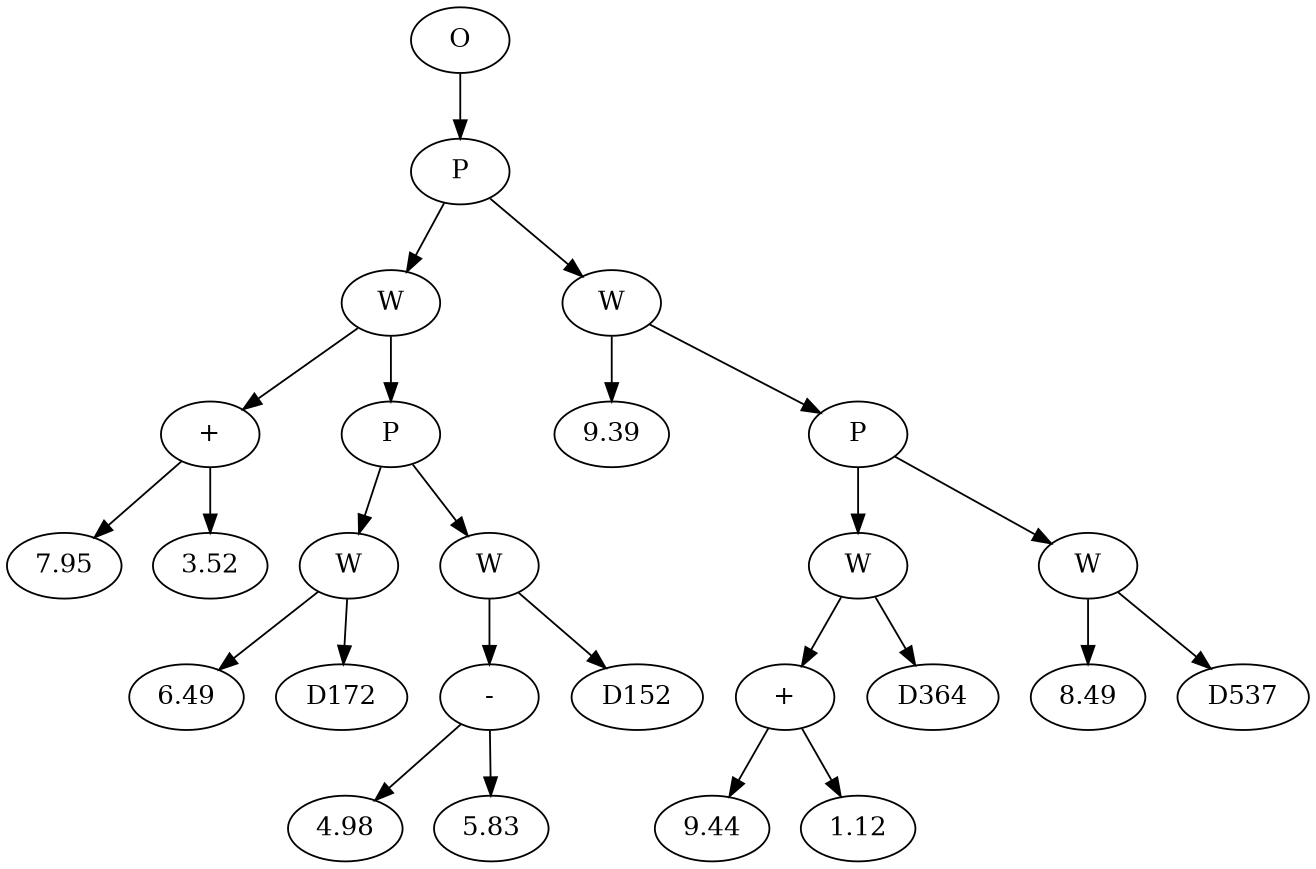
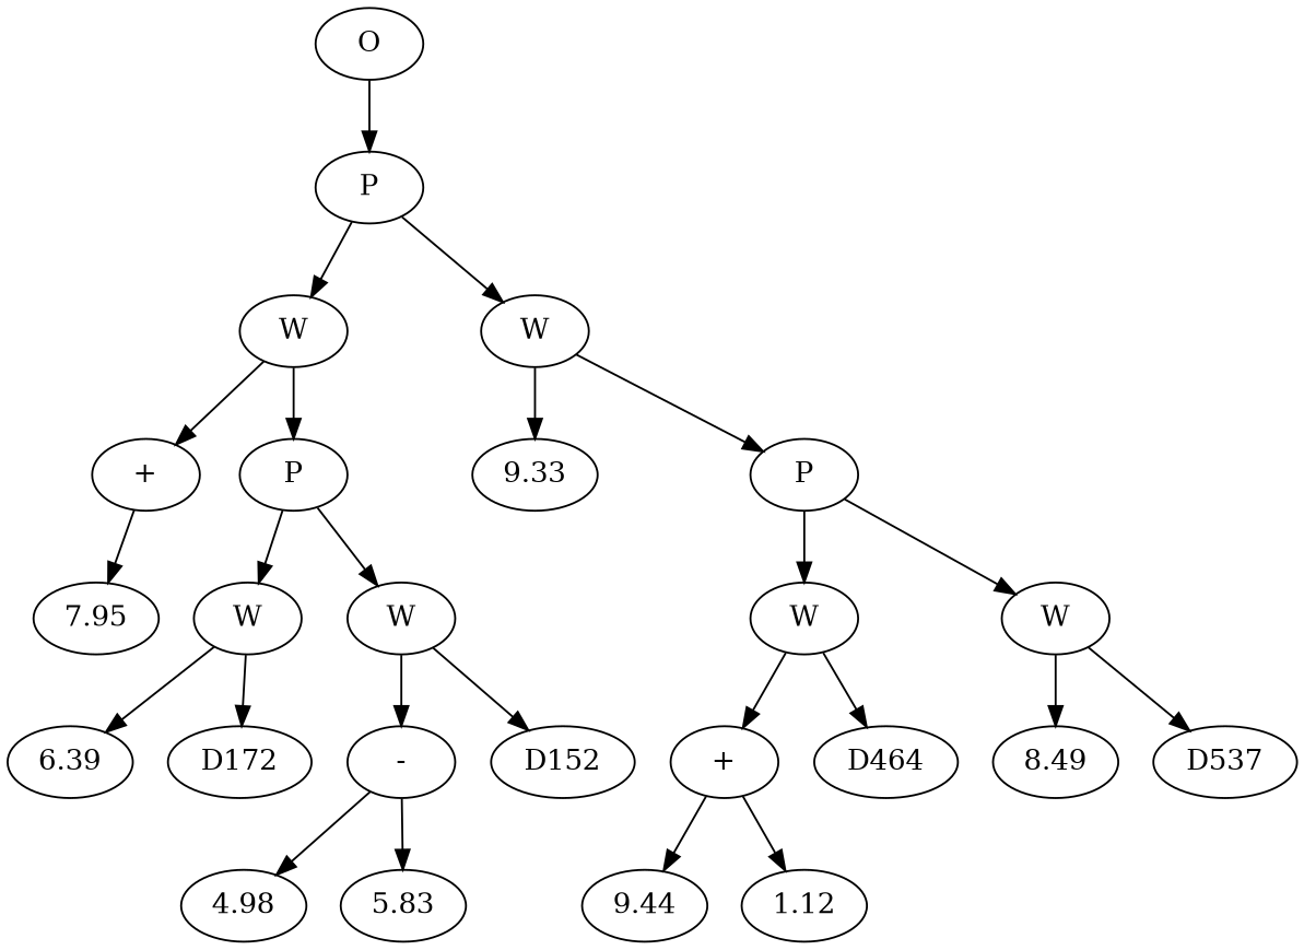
  digraph {
    fontname="DejaVu Serif"
    node [fontname="DejaVu Serif"]
    edge [fontname="DejaVu Serif"]
    n1 [label=O]
    n2 [label=P]
    n3 [label=W]
    n4 [label=W]
    n5 [label="+"]
    n6 [label=P]
-   n7 [label=9.39]
+   n7 [label=9.33]
    n8 [label=P]
    n9 [label=7.95]
-   n10 [label=3.52]
    n11 [label=W]
    n12 [label=W]
-   n13 [label=6.49]
+   n13 [label=6.39]
    n14 [label=D172]
    n15 [label="-"]
    n16 [label=D152]
    n17 [label=4.98]
    n18 [label=5.83]
    n19 [label=W]
    n20 [label=W]
    n21 [label="+"]
-   n22 [label=D364]
+   n22 [label=D464]
    n23 [label=8.49]
    n24 [label=D537]
    n25 [label=9.44]
    n26 [label=1.12]
    n1 -> n2
    n2 -> n3
    n2 -> n4
    n3 -> n5
    n3 -> n6
    n4 -> n7
    n4 -> n8
    n5 -> n9
-   n5 -> n10
    n6 -> n11
    n6 -> n12
    n8 -> n19
    n8 -> n20
    n11 -> n13
    n11 -> n14
    n12 -> n15
    n12 -> n16
    n15 -> n17
    n15 -> n18
    n19 -> n21
    n19 -> n22
    n20 -> n23
    n20 -> n24
    n21 -> n25
    n21 -> n26
  }
